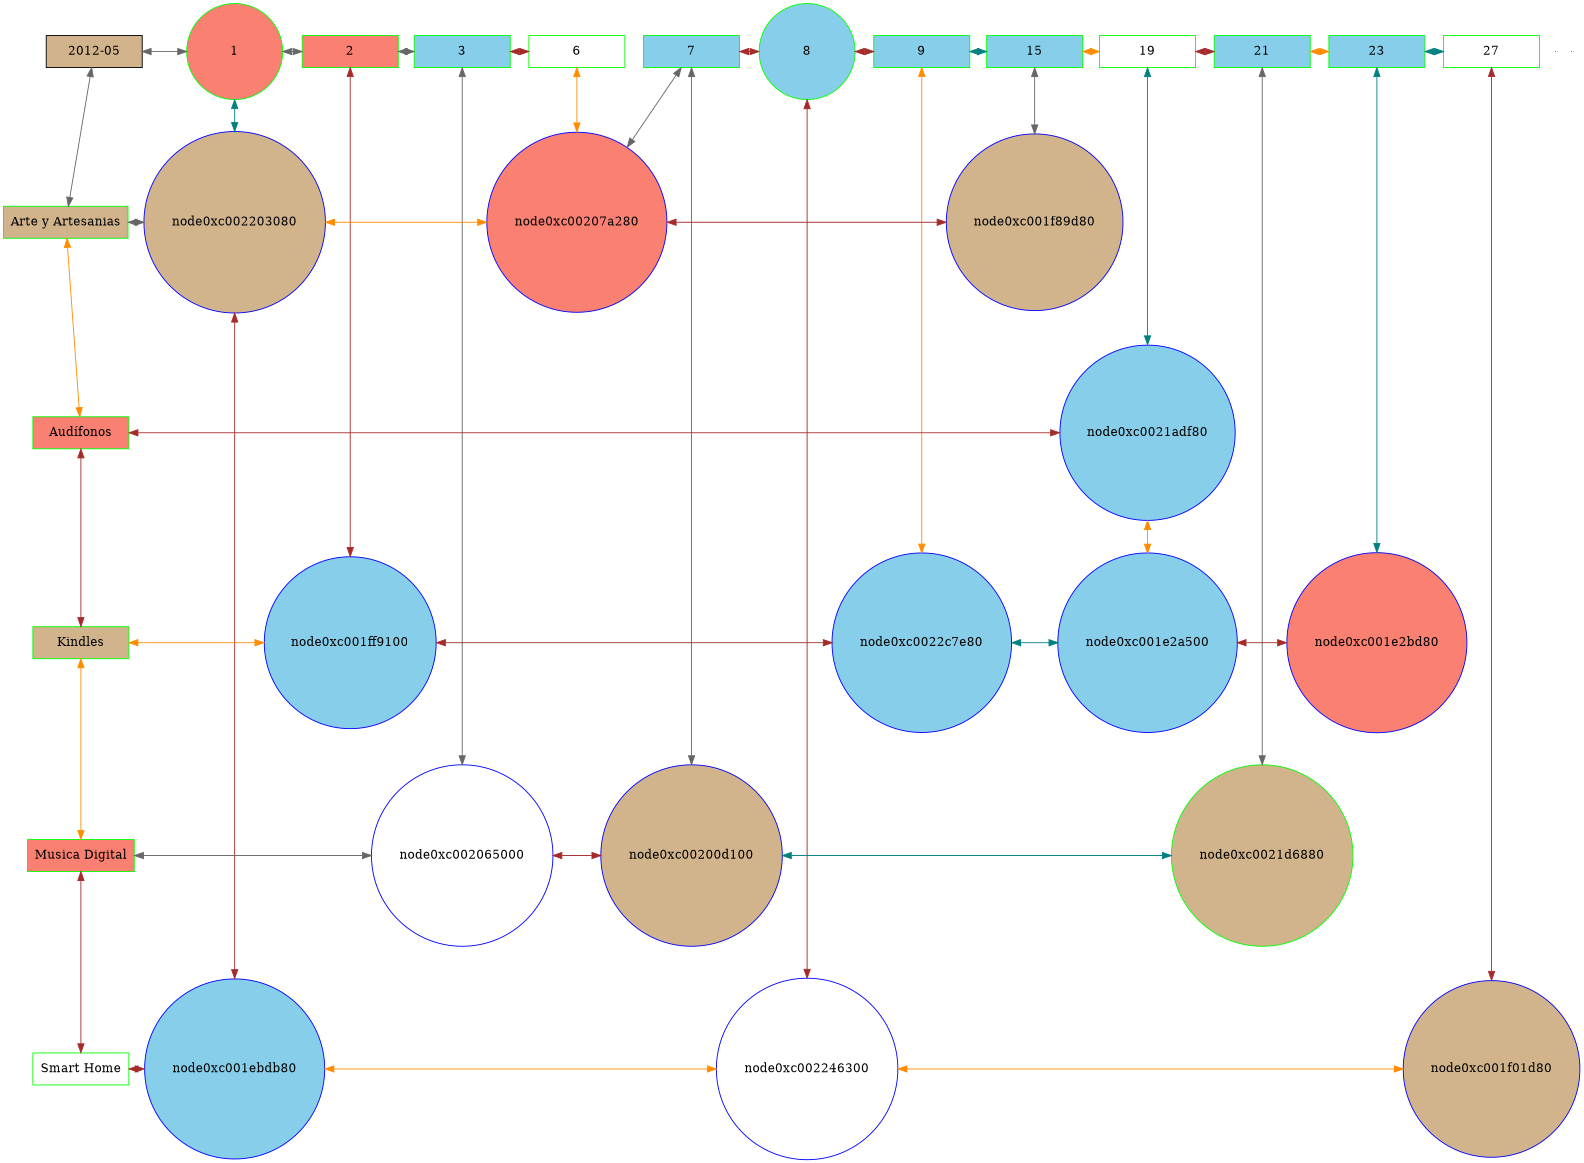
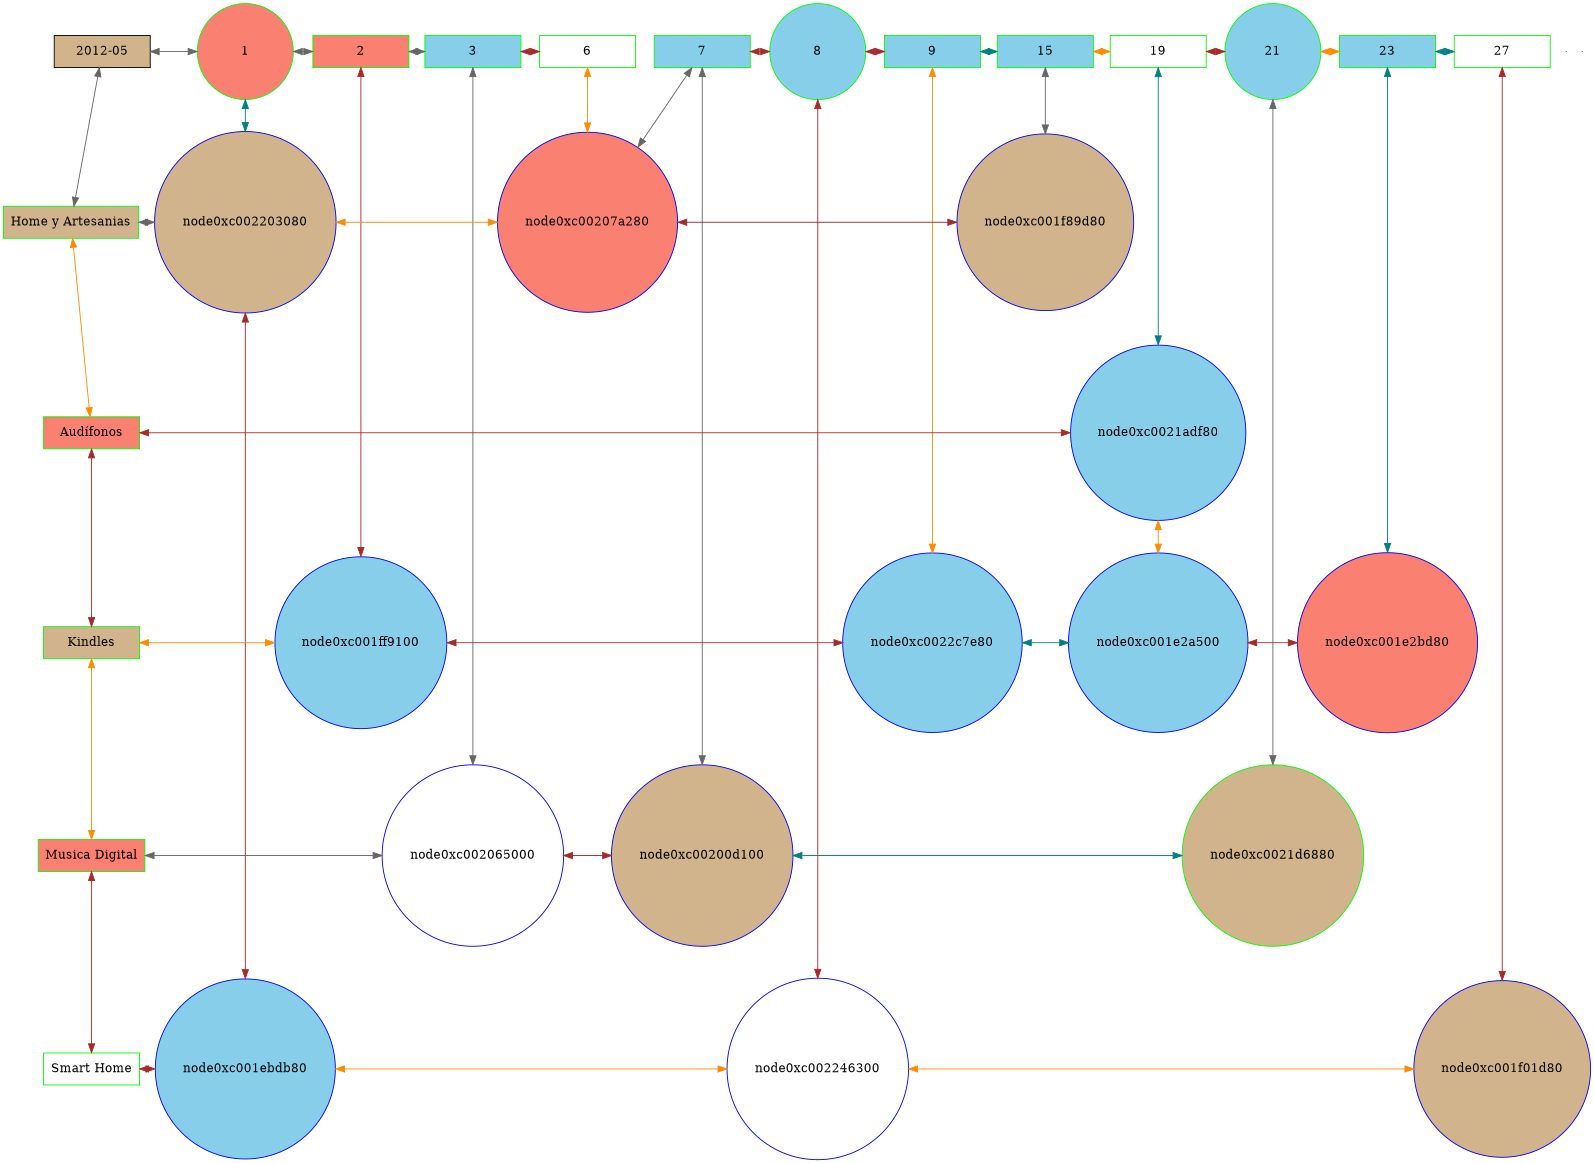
  digraph {
    node [fillcolor=skyblue group=1 shape=box style=filled color=green]
    edge [color=brown dir=both]
    n1 [fillcolor=tan label="2012-05" width=1.5 color=""]
    n2 [fillcolor=salmon label=1 shape=circle width=1.5]
    n3 [fillcolor=salmon group=2 label=2 width=1.5]
    n4 [group=3 label=3 width=1.5]
    n5 [fillcolor=white group=6 label=6 width=1.5]
    n6 [group=7 label=7 width=1.5]
    n7 [group=8 label=8 shape=circle width=1.5]
    n8 [group=9 label=9 width=1.5]
    n9 [group=15 label=15 width=1.5]
    n10 [fillcolor=white group=19 label=19 width=1.5]
-   n11 [group=21 label=21 width=1.5]
+   n11 [group=21 label=21 shape=circle width=1.5]
    n12 [group=23 label=23 width=1.5]
    n13 [fillcolor=white group=27 label=27 width=1.5]
-   n14 [fillcolor=tan label="Arte y Artesanias" width=1.5]
+   n14 [fillcolor=tan label="Home y Artesanias" width=1.5]
    node0xc002203080 [color=blue fillcolor=tan shape=circle width=0.5]
    node0xc00207a280 [color=blue fillcolor=salmon group=6 shape=circle width=0.5]
    node0xc001f89d80 [color=blue fillcolor=tan group=15 shape=circle width=0.5]
    n18 [fillcolor=salmon label="Audífonos" width=1.5]
    node0xc0021adf80 [color=blue group=19 shape=circle width=0.5]
    n20 [fillcolor=tan label=Kindles width=1.5]
    node0xc001ff9100 [color=blue group=2 shape=circle width=0.5]
    node0xc0022c7e80 [color=blue group=9 shape=circle width=0.5]
    node0xc001e2a500 [color=blue group=19 shape=circle width=0.5]
    node0xc001e2bd80 [color=blue fillcolor=salmon group=23 shape=circle width=0.5]
    n25 [fillcolor=salmon label="Musica Digital" width=1.5]
    node0xc002065000 [color=blue fillcolor=white group=3 shape=circle width=0.5]
    node0xc00200d100 [color=blue fillcolor=tan group=7 shape=circle width=0.5]
    node0xc0021d6880 [fillcolor=tan group=21 shape=circle width=0.5]
    n29 [fillcolor=white label="Smart Home" width=1.5]
    node0xc001ebdb80 [color=blue shape=circle width=0.5]
    node0xc002246300 [color=blue fillcolor=white group=8 shape=circle width=0.5]
    node0xc001f01d80 [color=blue fillcolor=tan group=27 shape=circle width=0.5]
    e0 [shape=point width=0 group="" color=""]
    e1 [fillcolor=white shape=point width=0 group="" color=""]
    subgraph sub_1 {
      rank=same
      n1
      n2
    }
    subgraph sub_2 {
      rank=same
      n2
      n3
    }
    subgraph sub_3 {
      rank=same
      n3
      n4
    }
    subgraph sub_4 {
      rank=same
      n4
      n5
    }
    subgraph sub_5 {
      rank=same
      n5
      n6
    }
    subgraph sub_6 {
      rank=same
      n6
      n7
    }
    subgraph sub_7 {
      rank=same
      n7
      n8
    }
    subgraph sub_8 {
      rank=same
      n8
      n9
    }
    subgraph sub_9 {
      rank=same
      n9
      n10
    }
    subgraph sub_10 {
      rank=same
      n10
      n11
    }
    subgraph sub_11 {
      rank=same
      n11
      n12
    }
    subgraph sub_12 {
      rank=same
      n12
      n13
    }
    subgraph sub_13 {
      rank=same
      n14
      node0xc002203080
    }
    subgraph sub_14 {
      rank=same
      node0xc002203080
      node0xc00207a280
    }
    subgraph sub_15 {
      rank=same
      node0xc00207a280
      node0xc001f89d80
    }
    subgraph sub_16 {
      rank=same
      n18
      node0xc0021adf80
    }
    subgraph sub_17 {
      rank=same
      n20
      node0xc001ff9100
    }
    subgraph sub_18 {
      rank=same
      node0xc001ff9100
      node0xc0022c7e80
    }
    subgraph sub_19 {
      rank=same
      node0xc0022c7e80
      node0xc001e2a500
    }
    subgraph sub_20 {
      rank=same
      node0xc001e2a500
      node0xc001e2bd80
    }
    subgraph sub_21 {
      rank=same
      n25
      node0xc002065000
    }
    subgraph sub_22 {
      rank=same
      node0xc002065000
      node0xc00200d100
    }
    subgraph sub_23 {
      rank=same
      node0xc00200d100
      node0xc0021d6880
    }
    subgraph sub_24 {
      rank=same
      n29
      node0xc001ebdb80
    }
    subgraph sub_25 {
      rank=same
      node0xc001ebdb80
      node0xc002246300
    }
    subgraph sub_26 {
      rank=same
      node0xc002246300
      node0xc001f01d80
    }
    n1 -> n2 [color=gray40]
    n1 -> n14 [color=gray40]
    n2 -> n3 [color=gray40]
    n2 -> node0xc002203080 [color=teal]
    n3 -> n4 [color=gray40]
    n3 -> node0xc001ff9100
    n4 -> n5
    n4 -> node0xc002065000 [color=gray40]
    n5 -> node0xc00207a280 [color=darkorange]
    n6 -> n7
    n6 -> node0xc00200d100 [color=gray40]
    n7 -> n8
    n7 -> node0xc002246300
    n8 -> n9 [color=teal]
    n8 -> node0xc0022c7e80 [color=darkorange]
    n9 -> n10 [color=darkorange]
    n9 -> node0xc001f89d80 [color=gray40]
    n10 -> n11
    n10 -> node0xc0021adf80 [color=teal]
    n11 -> n12 [color=darkorange]
    n11 -> node0xc0021d6880 [color=gray40]
    n12 -> n13 [color=teal]
    n12 -> node0xc001e2bd80 [color=teal]
    n13 -> node0xc001f01d80
    n14 -> node0xc002203080 [color=gray40]
    n14 -> n18 [color=darkorange]
    node0xc002203080 -> node0xc00207a280 [color=darkorange]
    node0xc002203080 -> node0xc001ebdb80
    node0xc00207a280 -> n6 [color=gray40]
    node0xc00207a280 -> node0xc001f89d80
    n18 -> node0xc0021adf80
    n18 -> n20
    node0xc0021adf80 -> node0xc001e2a500 [color=darkorange]
    n20 -> node0xc001ff9100 [color=darkorange]
    n20 -> n25 [color=darkorange]
    node0xc001ff9100 -> node0xc0022c7e80
    node0xc0022c7e80 -> node0xc001e2a500 [color=teal]
    node0xc001e2a500 -> node0xc001e2bd80
    n25 -> node0xc002065000 [color=gray40]
    n25 -> n29
    node0xc002065000 -> node0xc00200d100
    node0xc00200d100 -> node0xc0021d6880 [color=teal]
    n29 -> node0xc001ebdb80
    node0xc001ebdb80 -> node0xc002246300 [color=darkorange]
    node0xc002246300 -> node0xc001f01d80 [color=darkorange]
  }
